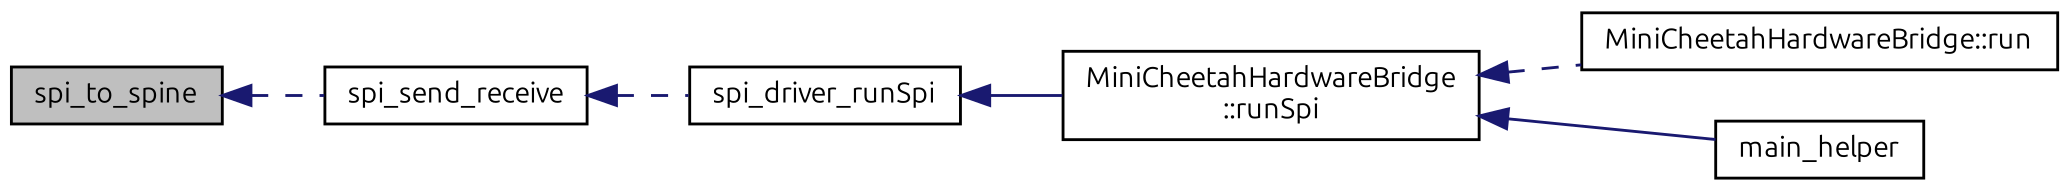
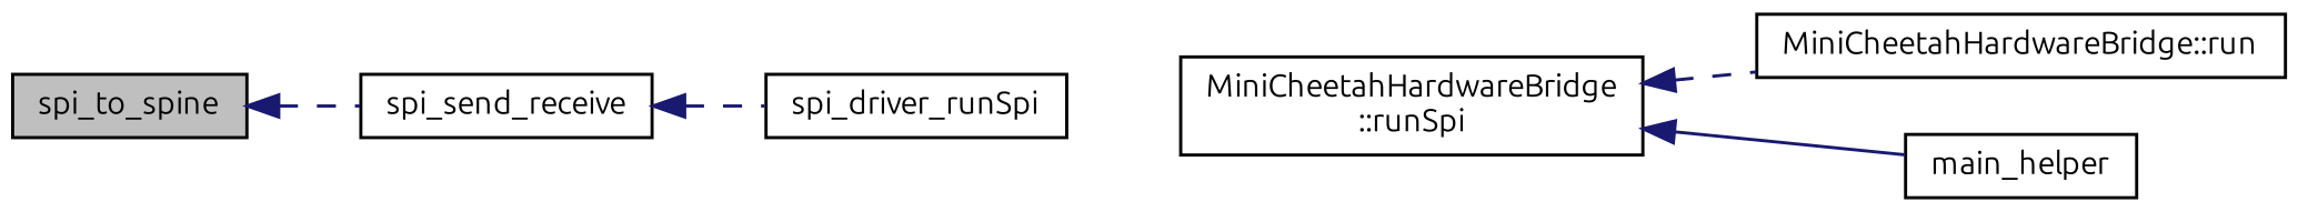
  digraph {
    fontname=Ubuntu
    rankdir=LR
    node [color=black fillcolor=white fontname=Ubuntu fontsize=10 shape=record style=filled]
    edge [color=midnightblue dir=back fontname=Ubuntu fontsize=10 labelfontname=FreeSans labelfontsize=10 style=dashed]
    n1 [fillcolor=grey75 fontcolor=black height=0.2 label=spi_to_spine width=0.4]
    n2 [height=0.2 label=spi_send_receive width=0.4]
    n3 [height=0.2 label=spi_driver_runSpi width=0.4]
    n4 [height=0.2 label="MiniCheetahHardwareBridge\l::runSpi" width=0.4]
    n5 [height=0.2 label="MiniCheetahHardwareBridge::run" width=0.4]
    n6 [height=0.2 label=main_helper width=0.4]
    n1 -> n2
    n2 -> n3
-   n3 -> n4 [style=solid]
    n4 -> n5
    n4 -> n6 [style=solid]
  }
